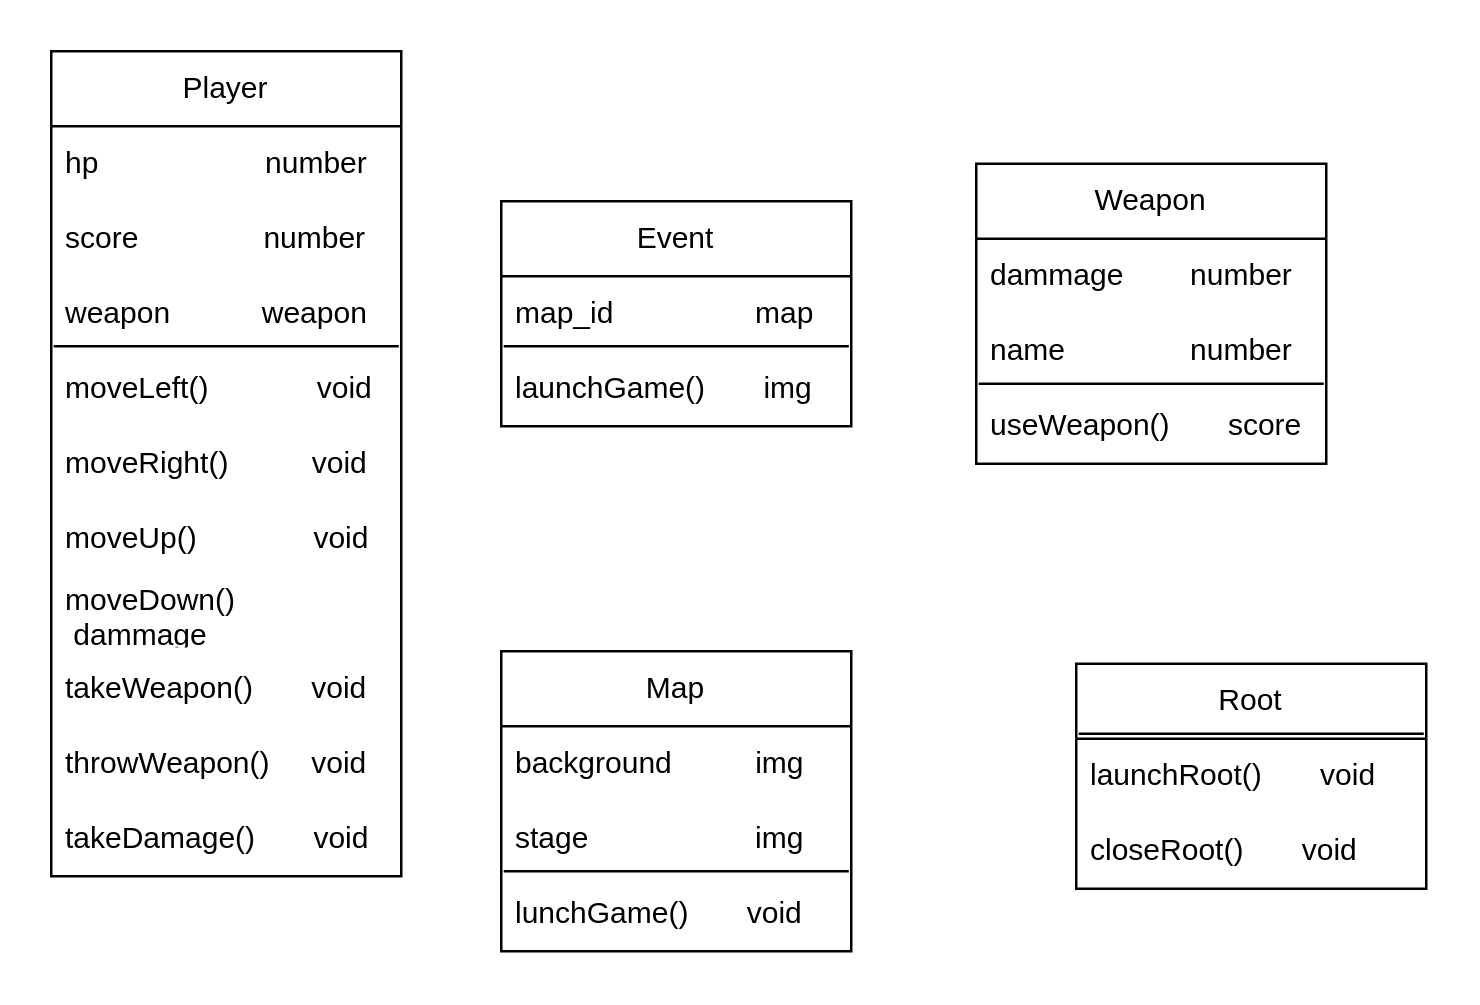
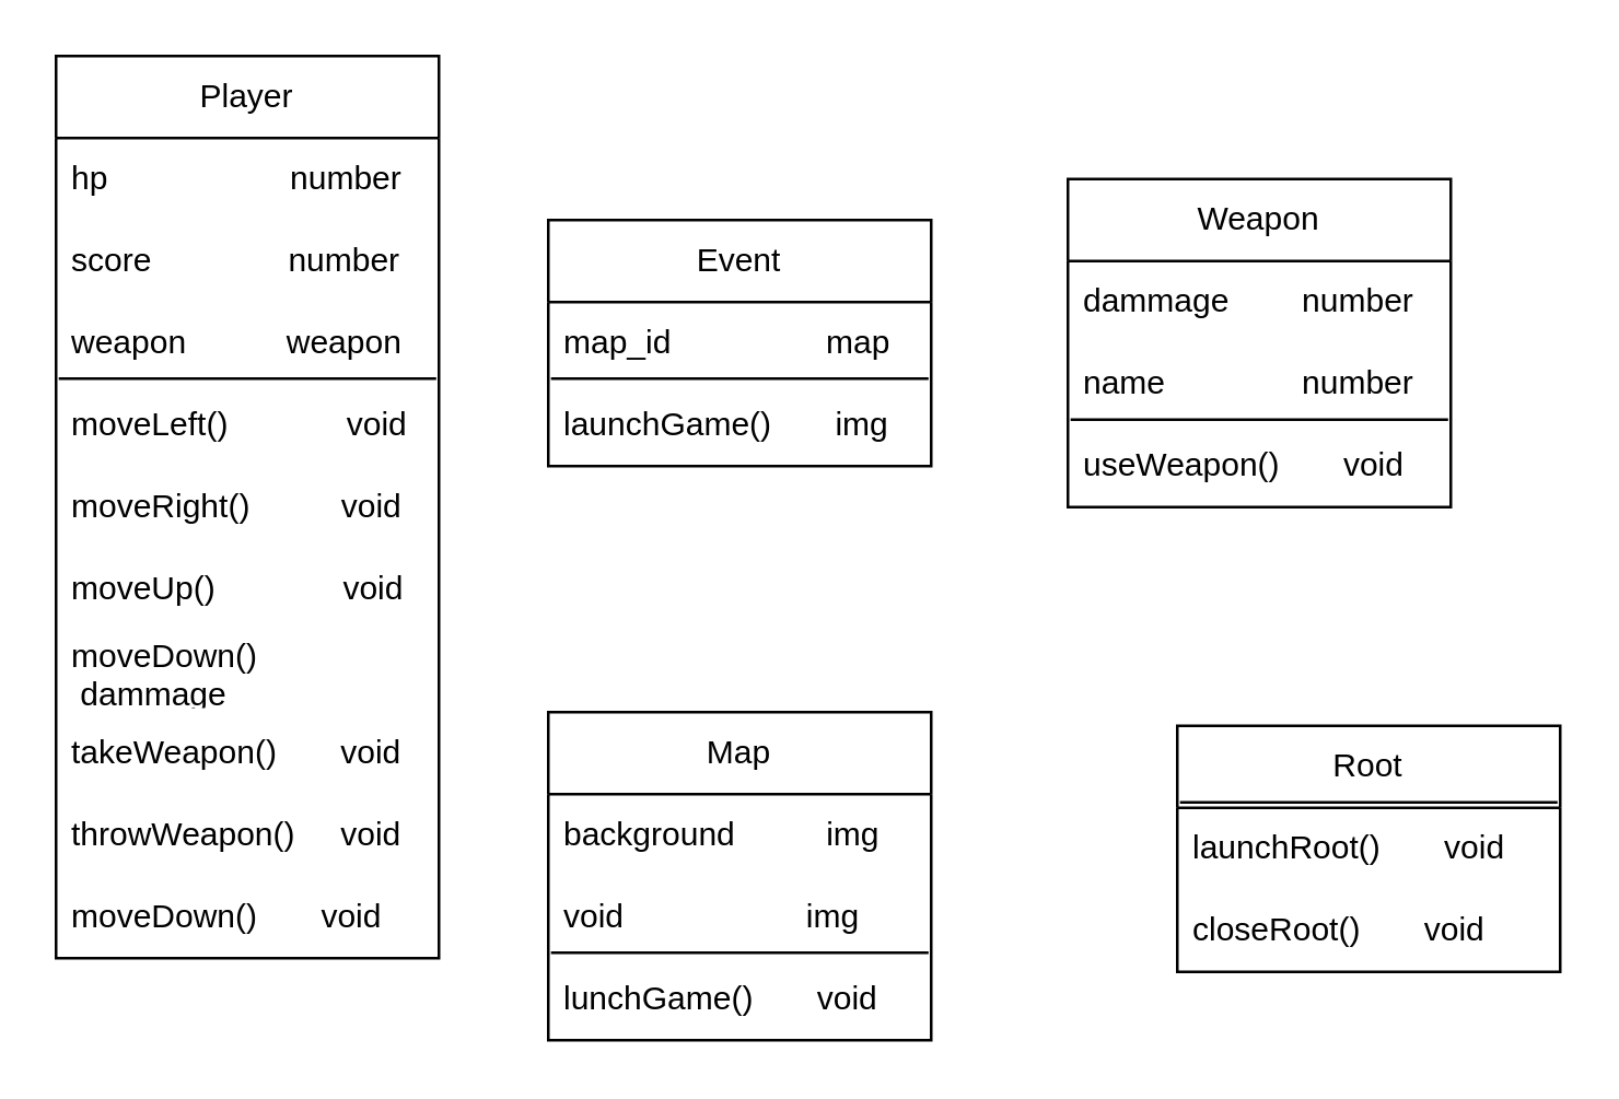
  <mxCell id="0" />
  <mxCell id="1" parent="0" />
  <mxCell id="2" value="Player" style="swimlane;fontStyle=0;childLayout=stackLayout;horizontal=1;startSize=30;horizontalStack=0;resizeParent=1;resizeParentMax=0;resizeLast=0;collapsible=1;marginBottom=0;whiteSpace=wrap;html=1;" parent="1" vertex="1"><mxGeometry x="20" y="20" width="140" height="330" as="geometry" /></mxCell>
  <mxCell id="3" value="hp&amp;nbsp; &amp;nbsp; &amp;nbsp; &amp;nbsp; &amp;nbsp; &amp;nbsp; &amp;nbsp; &amp;nbsp; &amp;nbsp; &amp;nbsp; number" style="text;strokeColor=none;fillColor=none;align=left;verticalAlign=middle;spacingLeft=4;spacingRight=4;overflow=hidden;points=[[0,0.5],[1,0.5]];portConstraint=eastwest;rotatable=0;whiteSpace=wrap;html=1;" parent="2" vertex="1"><mxGeometry y="30" width="140" height="30" as="geometry" /></mxCell>
  <mxCell id="4" value="score&amp;nbsp; &amp;nbsp; &amp;nbsp; &amp;nbsp; &amp;nbsp; &amp;nbsp; &amp;nbsp; &amp;nbsp;number" style="text;strokeColor=none;fillColor=none;align=left;verticalAlign=middle;spacingLeft=4;spacingRight=4;overflow=hidden;points=[[0,0.5],[1,0.5]];portConstraint=eastwest;rotatable=0;whiteSpace=wrap;html=1;" parent="2" vertex="1"><mxGeometry y="60" width="140" height="30" as="geometry" /></mxCell>
  <mxCell id="5" value="weapon&amp;nbsp; &amp;nbsp; &amp;nbsp; &amp;nbsp; &amp;nbsp; &amp;nbsp;weapon" style="text;strokeColor=none;fillColor=none;align=left;verticalAlign=middle;spacingLeft=4;spacingRight=4;overflow=hidden;points=[[0,0.5],[1,0.5]];portConstraint=eastwest;rotatable=0;whiteSpace=wrap;html=1;" parent="2" vertex="1"><mxGeometry y="90" width="140" height="30" as="geometry" /></mxCell>
  <mxCell id="6" value="moveLeft()&amp;nbsp; &amp;nbsp; &amp;nbsp; &amp;nbsp; &amp;nbsp; &amp;nbsp; &amp;nbsp;void" style="text;strokeColor=none;fillColor=none;align=left;verticalAlign=middle;spacingLeft=4;spacingRight=4;overflow=hidden;points=[[0,0.5],[1,0.5]];portConstraint=eastwest;rotatable=0;whiteSpace=wrap;html=1;" parent="2" vertex="1"><mxGeometry y="120" width="140" height="30" as="geometry" /></mxCell>
  <mxCell id="7" value="" style="endArrow=none;html=1;rounded=0;exitX=0.007;exitY=-0.067;exitDx=0;exitDy=0;exitPerimeter=0;entryX=0.993;entryY=-0.067;entryDx=0;entryDy=0;entryPerimeter=0;" parent="2" source="6" target="6" edge="1"><mxGeometry width="50" height="50" relative="1" as="geometry"><mxPoint x="390" y="-7.99" as="sourcePoint" /><mxPoint x="440" y="-57.99" as="targetPoint" /></mxGeometry></mxCell>
  <mxCell id="8" value="moveRight()&amp;nbsp; &amp;nbsp; &amp;nbsp; &amp;nbsp; &amp;nbsp; void" style="text;strokeColor=none;fillColor=none;align=left;verticalAlign=middle;spacingLeft=4;spacingRight=4;overflow=hidden;points=[[0,0.5],[1,0.5]];portConstraint=eastwest;rotatable=0;whiteSpace=wrap;html=1;" parent="2" vertex="1"><mxGeometry y="150" width="140" height="30" as="geometry" /></mxCell>
  <mxCell id="9" value="moveUp()&amp;nbsp; &amp;nbsp; &amp;nbsp; &amp;nbsp; &amp;nbsp; &amp;nbsp; &amp;nbsp; void" style="text;strokeColor=none;fillColor=none;align=left;verticalAlign=middle;spacingLeft=4;spacingRight=4;overflow=hidden;points=[[0,0.5],[1,0.5]];portConstraint=eastwest;rotatable=0;whiteSpace=wrap;html=1;" parent="2" vertex="1"><mxGeometry y="180" width="140" height="30" as="geometry" /></mxCell>
  <mxCell id="10" value="moveDown()&amp;nbsp; &amp;nbsp; &amp;nbsp; &amp;nbsp; &amp;nbsp;dammage" style="text;strokeColor=none;fillColor=none;align=left;verticalAlign=middle;spacingLeft=4;spacingRight=4;overflow=hidden;points=[[0,0.5],[1,0.5]];portConstraint=eastwest;rotatable=0;whiteSpace=wrap;html=1;" parent="2" vertex="1"><mxGeometry y="210" width="140" height="30" as="geometry" /></mxCell>
  <mxCell id="11" value="takeWeapon()&amp;nbsp; &amp;nbsp; &amp;nbsp; &amp;nbsp;void" style="text;strokeColor=none;fillColor=none;align=left;verticalAlign=middle;spacingLeft=4;spacingRight=4;overflow=hidden;points=[[0,0.5],[1,0.5]];portConstraint=eastwest;rotatable=0;whiteSpace=wrap;html=1;" parent="2" vertex="1"><mxGeometry y="240" width="140" height="30" as="geometry" /></mxCell>
  <mxCell id="12" value="throwWeapon()&amp;nbsp; &amp;nbsp; &amp;nbsp;void" style="text;strokeColor=none;fillColor=none;align=left;verticalAlign=middle;spacingLeft=4;spacingRight=4;overflow=hidden;points=[[0,0.5],[1,0.5]];portConstraint=eastwest;rotatable=0;whiteSpace=wrap;html=1;" parent="2" vertex="1"><mxGeometry y="270" width="140" height="30" as="geometry" /></mxCell>
- <mxCell id="13" value="takeDamage()&amp;nbsp; &amp;nbsp; &amp;nbsp; &amp;nbsp;void" style="text;strokeColor=none;fillColor=none;align=left;verticalAlign=middle;spacingLeft=4;spacingRight=4;overflow=hidden;points=[[0,0.5],[1,0.5]];portConstraint=eastwest;rotatable=0;whiteSpace=wrap;html=1;" parent="2" vertex="1"><mxGeometry y="300" width="140" height="30" as="geometry" /></mxCell>
+ <mxCell id="13" value="moveDown()&amp;nbsp; &amp;nbsp; &amp;nbsp; &amp;nbsp;void" style="text;strokeColor=none;fillColor=none;align=left;verticalAlign=middle;spacingLeft=4;spacingRight=4;overflow=hidden;points=[[0,0.5],[1,0.5]];portConstraint=eastwest;rotatable=0;whiteSpace=wrap;html=1;" parent="2" vertex="1"><mxGeometry y="300" width="140" height="30" as="geometry" /></mxCell>
  <mxCell id="14" value="Weapon" style="swimlane;fontStyle=0;childLayout=stackLayout;horizontal=1;startSize=30;horizontalStack=0;resizeParent=1;resizeParentMax=0;resizeLast=0;collapsible=1;marginBottom=0;whiteSpace=wrap;html=1;" parent="1" vertex="1"><mxGeometry x="390" y="65" width="140" height="120" as="geometry" /></mxCell>
  <mxCell id="15" value="dammage&amp;nbsp; &amp;nbsp; &amp;nbsp; &amp;nbsp; number" style="text;strokeColor=none;fillColor=none;align=left;verticalAlign=middle;spacingLeft=4;spacingRight=4;overflow=hidden;points=[[0,0.5],[1,0.5]];portConstraint=eastwest;rotatable=0;whiteSpace=wrap;html=1;" parent="14" vertex="1"><mxGeometry y="30" width="140" height="30" as="geometry" /></mxCell>
  <mxCell id="16" value="name&amp;nbsp; &amp;nbsp; &amp;nbsp; &amp;nbsp; &amp;nbsp; &amp;nbsp; &amp;nbsp; &amp;nbsp;number" style="text;strokeColor=none;fillColor=none;align=left;verticalAlign=middle;spacingLeft=4;spacingRight=4;overflow=hidden;points=[[0,0.5],[1,0.5]];portConstraint=eastwest;rotatable=0;whiteSpace=wrap;html=1;" parent="14" vertex="1"><mxGeometry y="60" width="140" height="30" as="geometry" /></mxCell>
  <mxCell id="17" value="" style="endArrow=none;html=1;rounded=0;exitX=0.007;exitY=-0.067;exitDx=0;exitDy=0;exitPerimeter=0;entryX=0.993;entryY=-0.067;entryDx=0;entryDy=0;entryPerimeter=0;" parent="14" source="18" target="18" edge="1"><mxGeometry width="50" height="50" relative="1" as="geometry"><mxPoint x="400" y="-50.98" as="sourcePoint" /><mxPoint x="450" y="-100.98" as="targetPoint" /></mxGeometry></mxCell>
- <mxCell id="18" value="useWeapon()&amp;nbsp; &amp;nbsp; &amp;nbsp; &amp;nbsp;score" style="text;strokeColor=none;fillColor=none;align=left;verticalAlign=middle;spacingLeft=4;spacingRight=4;overflow=hidden;points=[[0,0.5],[1,0.5]];portConstraint=eastwest;rotatable=0;whiteSpace=wrap;html=1;" parent="14" vertex="1"><mxGeometry y="90" width="140" height="30" as="geometry" /></mxCell>
+ <mxCell id="18" value="useWeapon()&amp;nbsp; &amp;nbsp; &amp;nbsp; &amp;nbsp;void" style="text;strokeColor=none;fillColor=none;align=left;verticalAlign=middle;spacingLeft=4;spacingRight=4;overflow=hidden;points=[[0,0.5],[1,0.5]];portConstraint=eastwest;rotatable=0;whiteSpace=wrap;html=1;" parent="14" vertex="1"><mxGeometry y="90" width="140" height="30" as="geometry" /></mxCell>
  <mxCell id="19" value="Event" style="swimlane;fontStyle=0;childLayout=stackLayout;horizontal=1;startSize=30;horizontalStack=0;resizeParent=1;resizeParentMax=0;resizeLast=0;collapsible=1;marginBottom=0;whiteSpace=wrap;html=1;" parent="1" vertex="1"><mxGeometry x="200" y="80" width="140" height="90" as="geometry" /></mxCell>
  <mxCell id="20" value="map_id&amp;nbsp; &amp;nbsp; &amp;nbsp; &amp;nbsp; &amp;nbsp; &amp;nbsp; &amp;nbsp; &amp;nbsp; &amp;nbsp;map" style="text;strokeColor=none;fillColor=none;align=left;verticalAlign=middle;spacingLeft=4;spacingRight=4;overflow=hidden;points=[[0,0.5],[1,0.5]];portConstraint=eastwest;rotatable=0;whiteSpace=wrap;html=1;" parent="19" vertex="1"><mxGeometry y="30" width="140" height="30" as="geometry" /></mxCell>
  <mxCell id="21" value="" style="endArrow=none;html=1;rounded=0;exitX=0.007;exitY=-0.067;exitDx=0;exitDy=0;exitPerimeter=0;entryX=0.993;entryY=-0.067;entryDx=0;entryDy=0;entryPerimeter=0;" parent="19" source="22" target="22" edge="1"><mxGeometry width="50" height="50" relative="1" as="geometry"><mxPoint x="390" y="-67.99" as="sourcePoint" /><mxPoint x="440" y="-117.99" as="targetPoint" /></mxGeometry></mxCell>
  <mxCell id="22" value="launchGame()&amp;nbsp; &amp;nbsp; &amp;nbsp; &amp;nbsp;img" style="text;strokeColor=none;fillColor=none;align=left;verticalAlign=middle;spacingLeft=4;spacingRight=4;overflow=hidden;points=[[0,0.5],[1,0.5]];portConstraint=eastwest;rotatable=0;whiteSpace=wrap;html=1;" parent="19" vertex="1"><mxGeometry y="60" width="140" height="30" as="geometry" /></mxCell>
  <mxCell id="23" value="Map" style="swimlane;fontStyle=0;childLayout=stackLayout;horizontal=1;startSize=30;horizontalStack=0;resizeParent=1;resizeParentMax=0;resizeLast=0;collapsible=1;marginBottom=0;whiteSpace=wrap;html=1;" parent="1" vertex="1"><mxGeometry x="200" y="260" width="140" height="120" as="geometry" /></mxCell>
  <mxCell id="24" value="background&amp;nbsp; &amp;nbsp; &amp;nbsp; &amp;nbsp; &amp;nbsp; img" style="text;strokeColor=none;fillColor=none;align=left;verticalAlign=middle;spacingLeft=4;spacingRight=4;overflow=hidden;points=[[0,0.5],[1,0.5]];portConstraint=eastwest;rotatable=0;whiteSpace=wrap;html=1;" parent="23" vertex="1"><mxGeometry y="30" width="140" height="30" as="geometry" /></mxCell>
  <mxCell id="25" value="" style="endArrow=none;html=1;rounded=0;exitX=0.007;exitY=-0.067;exitDx=0;exitDy=0;exitPerimeter=0;entryX=0.993;entryY=-0.067;entryDx=0;entryDy=0;entryPerimeter=0;" parent="23" source="27" target="27" edge="1"><mxGeometry width="50" height="50" relative="1" as="geometry"><mxPoint x="390" y="-67.99" as="sourcePoint" /><mxPoint x="440" y="-117.99" as="targetPoint" /></mxGeometry></mxCell>
- <mxCell id="26" value="stage&amp;nbsp; &amp;nbsp; &amp;nbsp; &amp;nbsp; &amp;nbsp; &amp;nbsp; &amp;nbsp; &amp;nbsp; &amp;nbsp; &amp;nbsp; img" style="text;strokeColor=none;fillColor=none;align=left;verticalAlign=middle;spacingLeft=4;spacingRight=4;overflow=hidden;points=[[0,0.5],[1,0.5]];portConstraint=eastwest;rotatable=0;whiteSpace=wrap;html=1;" parent="23" vertex="1"><mxGeometry y="60" width="140" height="30" as="geometry" /></mxCell>
+ <mxCell id="26" value="void&amp;nbsp; &amp;nbsp; &amp;nbsp; &amp;nbsp; &amp;nbsp; &amp;nbsp; &amp;nbsp; &amp;nbsp; &amp;nbsp; &amp;nbsp; img" style="text;strokeColor=none;fillColor=none;align=left;verticalAlign=middle;spacingLeft=4;spacingRight=4;overflow=hidden;points=[[0,0.5],[1,0.5]];portConstraint=eastwest;rotatable=0;whiteSpace=wrap;html=1;" parent="23" vertex="1"><mxGeometry y="60" width="140" height="30" as="geometry" /></mxCell>
  <mxCell id="27" value="lunchGame()&amp;nbsp; &amp;nbsp; &amp;nbsp; &amp;nbsp;void" style="text;strokeColor=none;fillColor=none;align=left;verticalAlign=middle;spacingLeft=4;spacingRight=4;overflow=hidden;points=[[0,0.5],[1,0.5]];portConstraint=eastwest;rotatable=0;whiteSpace=wrap;html=1;" parent="23" vertex="1"><mxGeometry y="90" width="140" height="30" as="geometry" /></mxCell>
  <mxCell id="28" value="Root" style="swimlane;fontStyle=0;childLayout=stackLayout;horizontal=1;startSize=30;horizontalStack=0;resizeParent=1;resizeParentMax=0;resizeLast=0;collapsible=1;marginBottom=0;whiteSpace=wrap;html=1;" parent="1" vertex="1"><mxGeometry x="430" y="265" width="140" height="90" as="geometry" /></mxCell>
  <mxCell id="29" value="" style="endArrow=none;html=1;rounded=0;exitX=0.007;exitY=-0.067;exitDx=0;exitDy=0;exitPerimeter=0;entryX=0.993;entryY=-0.067;entryDx=0;entryDy=0;entryPerimeter=0;" parent="28" source="30" target="30" edge="1"><mxGeometry width="50" height="50" relative="1" as="geometry"><mxPoint x="390" y="-67.99" as="sourcePoint" /><mxPoint x="440" y="-117.99" as="targetPoint" /></mxGeometry></mxCell>
  <mxCell id="30" value="launchRoot()&amp;nbsp; &amp;nbsp; &amp;nbsp; &amp;nbsp;void" style="text;strokeColor=none;fillColor=none;align=left;verticalAlign=middle;spacingLeft=4;spacingRight=4;overflow=hidden;points=[[0,0.5],[1,0.5]];portConstraint=eastwest;rotatable=0;whiteSpace=wrap;html=1;" parent="28" vertex="1"><mxGeometry y="30" width="140" height="30" as="geometry" /></mxCell>
  <mxCell id="31" value="closeRoot()&amp;nbsp; &amp;nbsp; &amp;nbsp; &amp;nbsp;void" style="text;strokeColor=none;fillColor=none;align=left;verticalAlign=middle;spacingLeft=4;spacingRight=4;overflow=hidden;points=[[0,0.5],[1,0.5]];portConstraint=eastwest;rotatable=0;whiteSpace=wrap;html=1;" parent="28" vertex="1"><mxGeometry y="60" width="140" height="30" as="geometry" /></mxCell>
